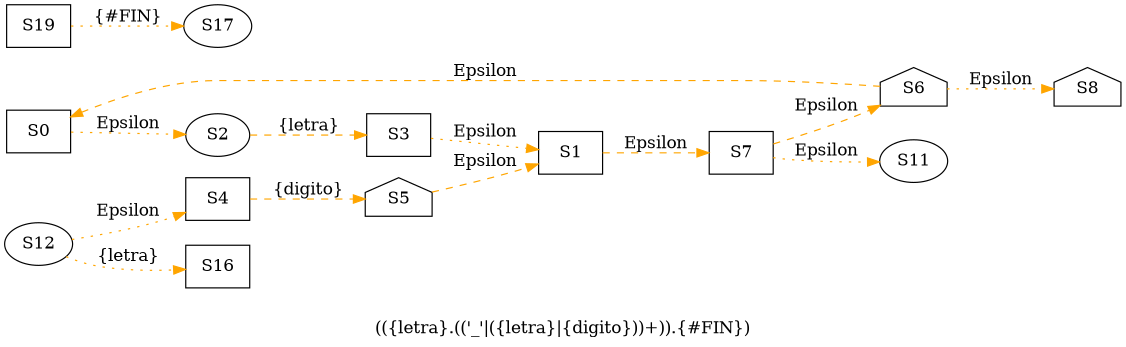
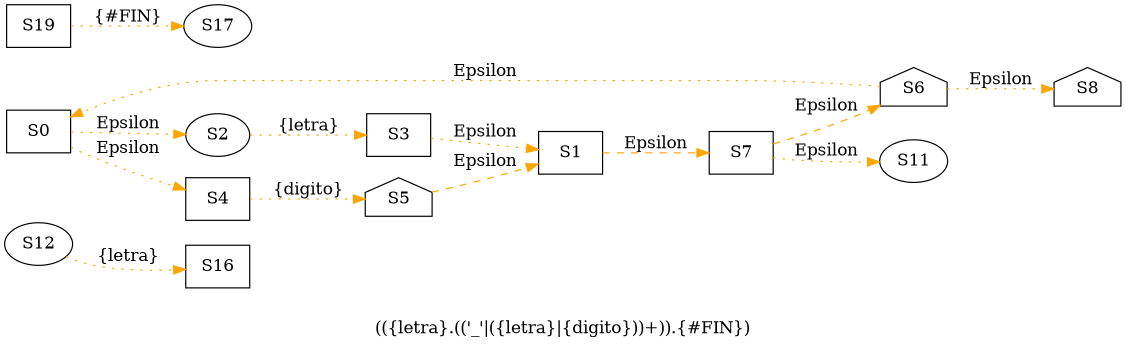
  digraph {
    label="(({letra}.(('_'|({letra}|{digito}))+)).{#FIN})"
    rankdir=LR
    node [shape=box]
    edge [color=orange style=dotted]
    n1 [label=S0]
    n2 [label=S2 shape=ellipse]
    n3 [label=S4]
    n4 [label=S3]
    n5 [label=S5 shape=house]
    n6 [label=S1]
    n7 [label=S7]
    n8 [label=S6 shape=house]
    n9 [label=S11 shape=ellipse]
    n10 [label=S8 shape=house]
    n11 [label=S19]
    n12 [label=S17 shape=ellipse]
    n13 [label=S12 shape=ellipse]
    n14 [label=S16]
    n1 -> n2 [label=Epsilon]
-   n13 -> n3 [label=Epsilon]
-   n2 -> n4 [label="{letra}" style=dashed]
-   n3 -> n5 [label="{digito}" style=dashed]
+   n1 -> n3 [label=Epsilon]
+   n2 -> n4 [label="{letra}"]
+   n3 -> n5 [label="{digito}"]
    n4 -> n6 [label=Epsilon]
    n5 -> n6 [label=Epsilon style=dashed]
    n6 -> n7 [label=Epsilon style=dashed]
    n7 -> n8 [label=Epsilon style=dashed]
    n7 -> n9 [label=Epsilon]
-   n8 -> n1 [label=Epsilon style=dashed]
+   n8 -> n1 [label=Epsilon]
    n8 -> n10 [label=Epsilon]
    n11 -> n12 [label="{#FIN}"]
    n13 -> n14 [label="{letra}"]
  }
